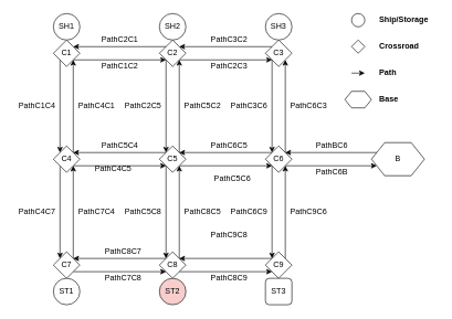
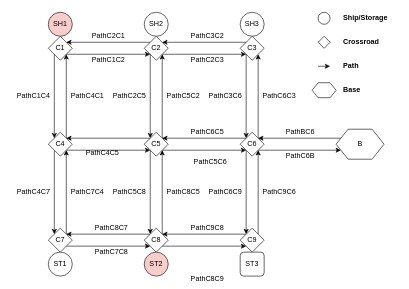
  <mxCell id="0" />
  <mxCell id="1" parent="0" />
  <mxCell id="2" value="SH2" style="ellipse;whiteSpace=wrap;html=1;aspect=fixed;" vertex="1" parent="1"><mxGeometry x="240" y="20" width="40" height="40" as="geometry" /></mxCell>
  <mxCell id="3" style="edgeStyle=orthogonalEdgeStyle;rounded=0;orthogonalLoop=1;jettySize=auto;html=1;exitX=1;exitY=1;exitDx=0;exitDy=0;entryX=0;entryY=1;entryDx=0;entryDy=0;" edge="1" parent="1" source="6" target="15"><mxGeometry relative="1" as="geometry" /></mxCell>
  <mxCell id="4" style="edgeStyle=orthogonalEdgeStyle;rounded=0;orthogonalLoop=1;jettySize=auto;html=1;exitX=0;exitY=1;exitDx=0;exitDy=0;entryX=0;entryY=0;entryDx=0;entryDy=0;" edge="1" parent="1" source="6" target="42"><mxGeometry relative="1" as="geometry" /></mxCell>
  <mxCell id="5" style="edgeStyle=orthogonalEdgeStyle;rounded=0;orthogonalLoop=1;jettySize=auto;html=1;exitX=0;exitY=0;exitDx=0;exitDy=0;entryX=1;entryY=0;entryDx=0;entryDy=0;" edge="1" parent="1" source="6" target="18"><mxGeometry relative="1" as="geometry" /></mxCell>
  <mxCell id="6" value="C2" style="rhombus;whiteSpace=wrap;html=1;" vertex="1" parent="1"><mxGeometry x="240" y="60" width="40" height="40" as="geometry" /></mxCell>
  <mxCell id="7" value="" style="ellipse;whiteSpace=wrap;html=1;aspect=fixed;fontStyle=1" vertex="1" parent="1"><mxGeometry x="530" y="20" width="20" height="20" as="geometry" /></mxCell>
  <mxCell id="8" value="" style="rhombus;whiteSpace=wrap;html=1;fontStyle=1" vertex="1" parent="1"><mxGeometry x="530" y="60" width="20" height="20" as="geometry" /></mxCell>
  <mxCell id="9" value="Crossroad" style="text;html=1;align=left;verticalAlign=middle;resizable=0;points=[];;autosize=1;fontStyle=1" vertex="1" parent="1"><mxGeometry x="570" y="60" width="80" height="20" as="geometry" /></mxCell>
  <mxCell id="10" value="" style="endArrow=classic;html=1;fontStyle=1" edge="1" parent="1"><mxGeometry width="50" height="50" relative="1" as="geometry"><mxPoint x="530" y="110" as="sourcePoint" /><mxPoint x="550" y="110" as="targetPoint" /></mxGeometry></mxCell>
  <mxCell id="11" value="Path" style="text;html=1;align=left;verticalAlign=middle;resizable=0;points=[];;autosize=1;fontStyle=1" vertex="1" parent="1"><mxGeometry x="570" y="100" width="40" height="20" as="geometry" /></mxCell>
  <mxCell id="12" value="Ship/Storage" style="text;html=1;align=left;verticalAlign=middle;resizable=0;points=[];;autosize=1;fontStyle=1" vertex="1" parent="1"><mxGeometry x="570" y="20" width="90" height="20" as="geometry" /></mxCell>
  <mxCell id="13" style="edgeStyle=orthogonalEdgeStyle;rounded=0;orthogonalLoop=1;jettySize=auto;html=1;exitX=0;exitY=1;exitDx=0;exitDy=0;entryX=0;entryY=0;entryDx=0;entryDy=0;" edge="1" parent="1" source="15" target="47"><mxGeometry relative="1" as="geometry" /></mxCell>
  <mxCell id="14" style="edgeStyle=orthogonalEdgeStyle;rounded=0;orthogonalLoop=1;jettySize=auto;html=1;exitX=0;exitY=0;exitDx=0;exitDy=0;entryX=1;entryY=0;entryDx=0;entryDy=0;" edge="1" parent="1" source="15" target="6"><mxGeometry relative="1" as="geometry" /></mxCell>
  <mxCell id="15" value="C3" style="rhombus;whiteSpace=wrap;html=1;" vertex="1" parent="1"><mxGeometry x="400" y="60" width="40" height="40" as="geometry" /></mxCell>
  <mxCell id="16" style="edgeStyle=orthogonalEdgeStyle;rounded=0;orthogonalLoop=1;jettySize=auto;html=1;exitX=1;exitY=1;exitDx=0;exitDy=0;entryX=0;entryY=1;entryDx=0;entryDy=0;" edge="1" parent="1" source="18" target="6"><mxGeometry relative="1" as="geometry" /></mxCell>
  <mxCell id="17" style="edgeStyle=orthogonalEdgeStyle;rounded=0;orthogonalLoop=1;jettySize=auto;html=1;exitX=0;exitY=1;exitDx=0;exitDy=0;entryX=0;entryY=0;entryDx=0;entryDy=0;" edge="1" parent="1" source="18" target="37"><mxGeometry relative="1" as="geometry" /></mxCell>
  <mxCell id="18" value="C1" style="rhombus;whiteSpace=wrap;html=1;" vertex="1" parent="1"><mxGeometry x="80" y="60" width="40" height="40" as="geometry" /></mxCell>
- <mxCell id="19" value="SH1" style="ellipse;whiteSpace=wrap;html=1;aspect=fixed;" vertex="1" parent="1"><mxGeometry x="80" y="20" width="40" height="40" as="geometry" /></mxCell>
+ <mxCell id="19" value="SH1" style="ellipse;whiteSpace=wrap;html=1;aspect=fixed;fillColor=#f8cecc;" vertex="1" parent="1"><mxGeometry x="80" y="20" width="40" height="40" as="geometry" /></mxCell>
  <mxCell id="20" value="SH3" style="ellipse;whiteSpace=wrap;html=1;aspect=fixed;" vertex="1" parent="1"><mxGeometry x="400" y="20" width="40" height="40" as="geometry" /></mxCell>
  <mxCell id="21" value="ST1" style="ellipse;whiteSpace=wrap;html=1;aspect=fixed;direction=south;" vertex="1" parent="1"><mxGeometry x="80" y="420" width="40" height="40" as="geometry" /></mxCell>
  <mxCell id="22" value="ST2" style="ellipse;whiteSpace=wrap;html=1;aspect=fixed;fillColor=#f8cecc;" vertex="1" parent="1"><mxGeometry x="240" y="420" width="40" height="40" as="geometry" /></mxCell>
  <mxCell id="23" value="ST3" style="whiteSpace=wrap;html=1;aspect=fixed;rounded=1;" vertex="1" parent="1"><mxGeometry x="400" y="420" width="40" height="40" as="geometry" /></mxCell>
  <mxCell id="24" style="edgeStyle=orthogonalEdgeStyle;rounded=0;orthogonalLoop=1;jettySize=auto;html=1;exitX=0;exitY=0;exitDx=0;exitDy=0;entryX=1;entryY=0;entryDx=0;entryDy=0;" edge="1" parent="1" source="27" target="33"><mxGeometry relative="1" as="geometry" /></mxCell>
  <mxCell id="25" style="edgeStyle=orthogonalEdgeStyle;rounded=0;orthogonalLoop=1;jettySize=auto;html=1;exitX=1;exitY=1;exitDx=0;exitDy=0;entryX=0;entryY=1;entryDx=0;entryDy=0;" edge="1" parent="1" source="27" target="30"><mxGeometry relative="1" as="geometry" /></mxCell>
  <mxCell id="26" style="edgeStyle=orthogonalEdgeStyle;rounded=0;orthogonalLoop=1;jettySize=auto;html=1;exitX=1;exitY=0;exitDx=0;exitDy=0;entryX=1;entryY=1;entryDx=0;entryDy=0;" edge="1" parent="1" source="27" target="42"><mxGeometry relative="1" as="geometry" /></mxCell>
  <mxCell id="27" value="C8" style="rhombus;whiteSpace=wrap;html=1;" vertex="1" parent="1"><mxGeometry x="240" y="380" width="40" height="40" as="geometry" /></mxCell>
  <mxCell id="28" style="edgeStyle=orthogonalEdgeStyle;rounded=0;orthogonalLoop=1;jettySize=auto;html=1;exitX=0;exitY=0;exitDx=0;exitDy=0;entryX=1;entryY=0;entryDx=0;entryDy=0;" edge="1" parent="1" source="30" target="27"><mxGeometry relative="1" as="geometry" /></mxCell>
  <mxCell id="29" style="edgeStyle=orthogonalEdgeStyle;rounded=0;orthogonalLoop=1;jettySize=auto;html=1;exitX=1;exitY=0;exitDx=0;exitDy=0;entryX=1;entryY=1;entryDx=0;entryDy=0;" edge="1" parent="1" source="30" target="47"><mxGeometry relative="1" as="geometry" /></mxCell>
  <mxCell id="30" value="C9" style="rhombus;whiteSpace=wrap;html=1;" vertex="1" parent="1"><mxGeometry x="400" y="380" width="40" height="40" as="geometry" /></mxCell>
  <mxCell id="31" style="edgeStyle=orthogonalEdgeStyle;rounded=0;orthogonalLoop=1;jettySize=auto;html=1;exitX=1;exitY=0;exitDx=0;exitDy=0;entryX=1;entryY=1;entryDx=0;entryDy=0;" edge="1" parent="1" source="33" target="37"><mxGeometry relative="1" as="geometry" /></mxCell>
  <mxCell id="32" style="edgeStyle=orthogonalEdgeStyle;rounded=0;orthogonalLoop=1;jettySize=auto;html=1;exitX=1;exitY=1;exitDx=0;exitDy=0;entryX=0;entryY=1;entryDx=0;entryDy=0;" edge="1" parent="1" source="33" target="27"><mxGeometry relative="1" as="geometry" /></mxCell>
  <mxCell id="33" value="C7" style="rhombus;whiteSpace=wrap;html=1;" vertex="1" parent="1"><mxGeometry x="80" y="380" width="40" height="40" as="geometry" /></mxCell>
  <mxCell id="34" style="edgeStyle=orthogonalEdgeStyle;rounded=0;orthogonalLoop=1;jettySize=auto;html=1;exitX=1;exitY=0;exitDx=0;exitDy=0;entryX=1;entryY=1;entryDx=0;entryDy=0;" edge="1" parent="1" source="37" target="18"><mxGeometry relative="1" as="geometry" /></mxCell>
  <mxCell id="35" style="edgeStyle=orthogonalEdgeStyle;rounded=0;orthogonalLoop=1;jettySize=auto;html=1;exitX=1;exitY=1;exitDx=0;exitDy=0;entryX=0;entryY=1;entryDx=0;entryDy=0;" edge="1" parent="1" source="37" target="42"><mxGeometry relative="1" as="geometry" /></mxCell>
  <mxCell id="36" style="edgeStyle=orthogonalEdgeStyle;rounded=0;orthogonalLoop=1;jettySize=auto;html=1;exitX=0;exitY=1;exitDx=0;exitDy=0;entryX=0;entryY=0;entryDx=0;entryDy=0;" edge="1" parent="1" source="37" target="33"><mxGeometry relative="1" as="geometry" /></mxCell>
  <mxCell id="37" value="C4" style="rhombus;whiteSpace=wrap;html=1;" vertex="1" parent="1"><mxGeometry x="80" y="220" width="40" height="40" as="geometry" /></mxCell>
  <mxCell id="38" style="edgeStyle=orthogonalEdgeStyle;rounded=0;orthogonalLoop=1;jettySize=auto;html=1;exitX=0;exitY=1;exitDx=0;exitDy=0;entryX=0;entryY=0;entryDx=0;entryDy=0;" edge="1" parent="1" source="42" target="27"><mxGeometry relative="1" as="geometry" /></mxCell>
  <mxCell id="39" style="edgeStyle=orthogonalEdgeStyle;rounded=0;orthogonalLoop=1;jettySize=auto;html=1;exitX=0;exitY=0;exitDx=0;exitDy=0;entryX=1;entryY=0;entryDx=0;entryDy=0;" edge="1" parent="1" source="42" target="37"><mxGeometry relative="1" as="geometry" /></mxCell>
  <mxCell id="40" style="edgeStyle=orthogonalEdgeStyle;rounded=0;orthogonalLoop=1;jettySize=auto;html=1;exitX=1;exitY=1;exitDx=0;exitDy=0;entryX=0;entryY=1;entryDx=0;entryDy=0;" edge="1" parent="1" source="42" target="47"><mxGeometry relative="1" as="geometry" /></mxCell>
  <mxCell id="41" style="edgeStyle=orthogonalEdgeStyle;rounded=0;orthogonalLoop=1;jettySize=auto;html=1;exitX=1;exitY=0;exitDx=0;exitDy=0;entryX=1;entryY=1;entryDx=0;entryDy=0;" edge="1" parent="1" source="42" target="6"><mxGeometry relative="1" as="geometry" /></mxCell>
  <mxCell id="42" value="C5" style="rhombus;whiteSpace=wrap;html=1;" vertex="1" parent="1"><mxGeometry x="240" y="220" width="40" height="40" as="geometry" /></mxCell>
  <mxCell id="43" style="edgeStyle=orthogonalEdgeStyle;rounded=0;orthogonalLoop=1;jettySize=auto;html=1;exitX=0;exitY=1;exitDx=0;exitDy=0;entryX=0;entryY=0;entryDx=0;entryDy=0;" edge="1" parent="1" source="47" target="30"><mxGeometry relative="1" as="geometry" /></mxCell>
  <mxCell id="44" style="edgeStyle=orthogonalEdgeStyle;rounded=0;orthogonalLoop=1;jettySize=auto;html=1;exitX=0;exitY=0;exitDx=0;exitDy=0;entryX=1;entryY=0;entryDx=0;entryDy=0;" edge="1" parent="1" source="47" target="42"><mxGeometry relative="1" as="geometry" /></mxCell>
  <mxCell id="45" style="edgeStyle=orthogonalEdgeStyle;rounded=0;orthogonalLoop=1;jettySize=auto;html=1;exitX=1;exitY=0;exitDx=0;exitDy=0;entryX=1;entryY=1;entryDx=0;entryDy=0;" edge="1" parent="1" source="47" target="15"><mxGeometry relative="1" as="geometry" /></mxCell>
  <mxCell id="46" style="edgeStyle=orthogonalEdgeStyle;rounded=0;orthogonalLoop=1;jettySize=auto;html=1;exitX=1;exitY=1;exitDx=0;exitDy=0;entryX=0;entryY=0.75;entryDx=0;entryDy=0;" edge="1" parent="1" source="47" target="49"><mxGeometry relative="1" as="geometry" /></mxCell>
  <mxCell id="47" value="C6" style="rhombus;whiteSpace=wrap;html=1;" vertex="1" parent="1"><mxGeometry x="400" y="220" width="40" height="40" as="geometry" /></mxCell>
  <mxCell id="48" style="edgeStyle=orthogonalEdgeStyle;rounded=0;orthogonalLoop=1;jettySize=auto;html=1;exitX=0;exitY=0.25;exitDx=0;exitDy=0;entryX=1;entryY=0;entryDx=0;entryDy=0;" edge="1" parent="1" source="49" target="47"><mxGeometry relative="1" as="geometry" /></mxCell>
  <mxCell id="49" value="B" style="shape=hexagon;perimeter=hexagonPerimeter2;whiteSpace=wrap;html=1;" vertex="1" parent="1"><mxGeometry x="560" y="215" width="80" height="50" as="geometry" /></mxCell>
  <mxCell id="50" value="" style="shape=hexagon;perimeter=hexagonPerimeter2;whiteSpace=wrap;html=1;fontStyle=1" vertex="1" parent="1"><mxGeometry x="520" y="137.5" width="40" height="25" as="geometry" /></mxCell>
  <mxCell id="51" value="Base" style="text;html=1;align=left;verticalAlign=middle;resizable=0;points=[];;autosize=1;fontStyle=1" vertex="1" parent="1"><mxGeometry x="570" y="140" width="40" height="20" as="geometry" /></mxCell>
  <mxCell id="52" value="PathC2C1" style="text;html=1;align=center;verticalAlign=middle;resizable=0;points=[];;autosize=1;" vertex="1" parent="1"><mxGeometry x="145" y="50" width="70" height="20" as="geometry" /></mxCell>
  <mxCell id="53" value="PathC1C2" style="text;html=1;align=center;verticalAlign=middle;resizable=0;points=[];;autosize=1;" vertex="1" parent="1"><mxGeometry x="145" y="90" width="70" height="20" as="geometry" /></mxCell>
  <mxCell id="54" value="PathC2C3" style="text;html=1;align=center;verticalAlign=middle;resizable=0;points=[];;autosize=1;" vertex="1" parent="1"><mxGeometry x="310" y="90" width="70" height="20" as="geometry" /></mxCell>
  <mxCell id="55" value="PathC3C2" style="text;html=1;align=center;verticalAlign=middle;resizable=0;points=[];;autosize=1;" vertex="1" parent="1"><mxGeometry x="310" y="50" width="70" height="20" as="geometry" /></mxCell>
  <mxCell id="56" value="PathC6C3" style="text;html=1;align=center;verticalAlign=middle;resizable=0;points=[];;autosize=1;" vertex="1" parent="1"><mxGeometry x="430" y="150" width="70" height="20" as="geometry" /></mxCell>
  <mxCell id="57" value="PathC3C6" style="text;html=1;align=center;verticalAlign=middle;resizable=0;points=[];;autosize=1;" vertex="1" parent="1"><mxGeometry x="340" y="150" width="70" height="20" as="geometry" /></mxCell>
  <mxCell id="58" value="PathC5C2" style="text;html=1;align=center;verticalAlign=middle;resizable=0;points=[];;autosize=1;" vertex="1" parent="1"><mxGeometry x="270" y="150" width="70" height="20" as="geometry" /></mxCell>
  <mxCell id="59" value="PathC2C5" style="text;html=1;align=center;verticalAlign=middle;resizable=0;points=[];;autosize=1;" vertex="1" parent="1"><mxGeometry x="180" y="150" width="70" height="20" as="geometry" /></mxCell>
  <mxCell id="60" value="PathC4C1" style="text;html=1;align=center;verticalAlign=middle;resizable=0;points=[];;autosize=1;" vertex="1" parent="1"><mxGeometry x="110" y="150" width="70" height="20" as="geometry" /></mxCell>
  <mxCell id="61" value="PathC1C4" style="text;html=1;align=center;verticalAlign=middle;resizable=0;points=[];;autosize=1;" vertex="1" parent="1"><mxGeometry x="20" y="150" width="70" height="20" as="geometry" /></mxCell>
  <mxCell id="62" value="PathC6C5" style="text;html=1;align=center;verticalAlign=middle;resizable=0;points=[];;autosize=1;" vertex="1" parent="1"><mxGeometry x="310" y="210" width="70" height="20" as="geometry" /></mxCell>
  <mxCell id="63" value="PathC5C6" style="text;html=1;align=center;verticalAlign=middle;resizable=0;points=[];;autosize=1;" vertex="1" parent="1"><mxGeometry x="315" y="260" width="70" height="20" as="geometry" /></mxCell>
- <mxCell id="64" value="PathC5C4" style="text;html=1;align=center;verticalAlign=middle;resizable=0;points=[];;autosize=1;" vertex="1" parent="1"><mxGeometry x="145" y="210" width="70" height="20" as="geometry" /></mxCell>
  <mxCell id="65" value="PathC4C5" style="text;html=1;align=center;verticalAlign=middle;resizable=0;points=[];;autosize=1;" vertex="1" parent="1"><mxGeometry x="135" y="245" width="70" height="20" as="geometry" /></mxCell>
  <mxCell id="66" value="PathBC6" style="text;html=1;align=center;verticalAlign=middle;resizable=0;points=[];;autosize=1;" vertex="1" parent="1"><mxGeometry x="470" y="210" width="60" height="20" as="geometry" /></mxCell>
  <mxCell id="67" value="PathC6B" style="text;html=1;align=center;verticalAlign=middle;resizable=0;points=[];;autosize=1;" vertex="1" parent="1"><mxGeometry x="470" y="250" width="60" height="20" as="geometry" /></mxCell>
  <mxCell id="68" value="PathC4C7" style="text;html=1;align=center;verticalAlign=middle;resizable=0;points=[];;autosize=1;" vertex="1" parent="1"><mxGeometry x="20" y="310" width="70" height="20" as="geometry" /></mxCell>
  <mxCell id="69" value="PathC7C4" style="text;html=1;align=center;verticalAlign=middle;resizable=0;points=[];;autosize=1;" vertex="1" parent="1"><mxGeometry x="110" y="310" width="70" height="20" as="geometry" /></mxCell>
  <mxCell id="70" value="PathC5C8" style="text;html=1;align=center;verticalAlign=middle;resizable=0;points=[];;autosize=1;" vertex="1" parent="1"><mxGeometry x="180" y="310" width="70" height="20" as="geometry" /></mxCell>
  <mxCell id="71" value="PathC8C5" style="text;html=1;align=center;verticalAlign=middle;resizable=0;points=[];;autosize=1;" vertex="1" parent="1"><mxGeometry x="270" y="310" width="70" height="20" as="geometry" /></mxCell>
  <mxCell id="72" value="PathC6C9" style="text;html=1;align=center;verticalAlign=middle;resizable=0;points=[];;autosize=1;" vertex="1" parent="1"><mxGeometry x="340" y="310" width="70" height="20" as="geometry" /></mxCell>
  <mxCell id="73" value="PathC9C6" style="text;html=1;align=center;verticalAlign=middle;resizable=0;points=[];;autosize=1;" vertex="1" parent="1"><mxGeometry x="430" y="310" width="70" height="20" as="geometry" /></mxCell>
  <mxCell id="74" value="PathC7C8" style="text;html=1;align=center;verticalAlign=middle;resizable=0;points=[];;autosize=1;" vertex="1" parent="1"><mxGeometry x="150" y="410" width="70" height="20" as="geometry" /></mxCell>
  <mxCell id="75" value="PathC8C7" style="text;html=1;align=center;verticalAlign=middle;resizable=0;points=[];;autosize=1;" vertex="1" parent="1"><mxGeometry x="150" y="370" width="70" height="20" as="geometry" /></mxCell>
- <mxCell id="76" value="PathC8C9" style="text;html=1;align=center;verticalAlign=middle;resizable=0;points=[];;autosize=1;" vertex="1" parent="1"><mxGeometry x="310" y="410" width="70" height="20" as="geometry" /></mxCell>
- <mxCell id="77" value="PathC9C8" style="text;html=1;align=center;verticalAlign=middle;resizable=0;points=[];;autosize=1;" vertex="1" parent="1"><mxGeometry x="310" y="345" width="70" height="20" as="geometry" /></mxCell>
+ <mxCell id="76" value="PathC8C9" style="text;html=1;align=center;verticalAlign=middle;resizable=0;points=[];;autosize=1;" vertex="1" parent="1"><mxGeometry x="310" y="455" width="70" height="20" as="geometry" /></mxCell>
+ <mxCell id="77" value="PathC9C8" style="text;html=1;align=center;verticalAlign=middle;resizable=0;points=[];;autosize=1;" vertex="1" parent="1"><mxGeometry x="310" y="370" width="70" height="20" as="geometry" /></mxCell>
